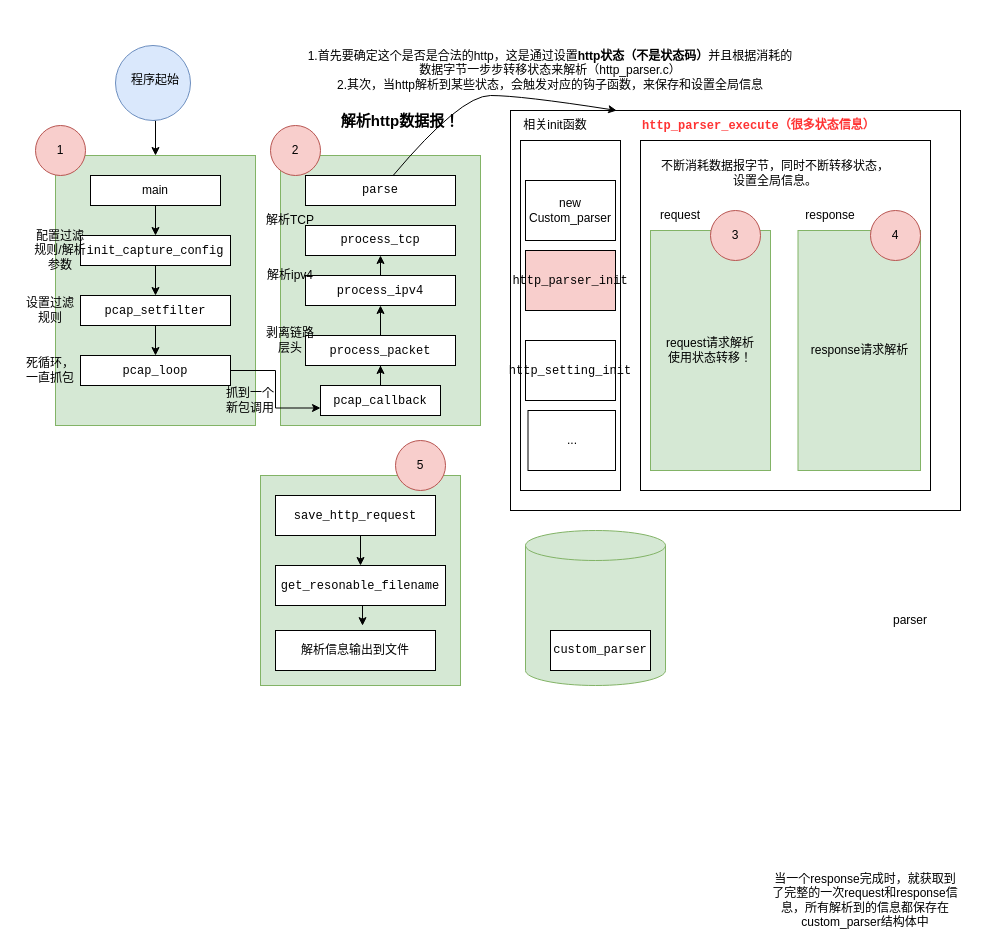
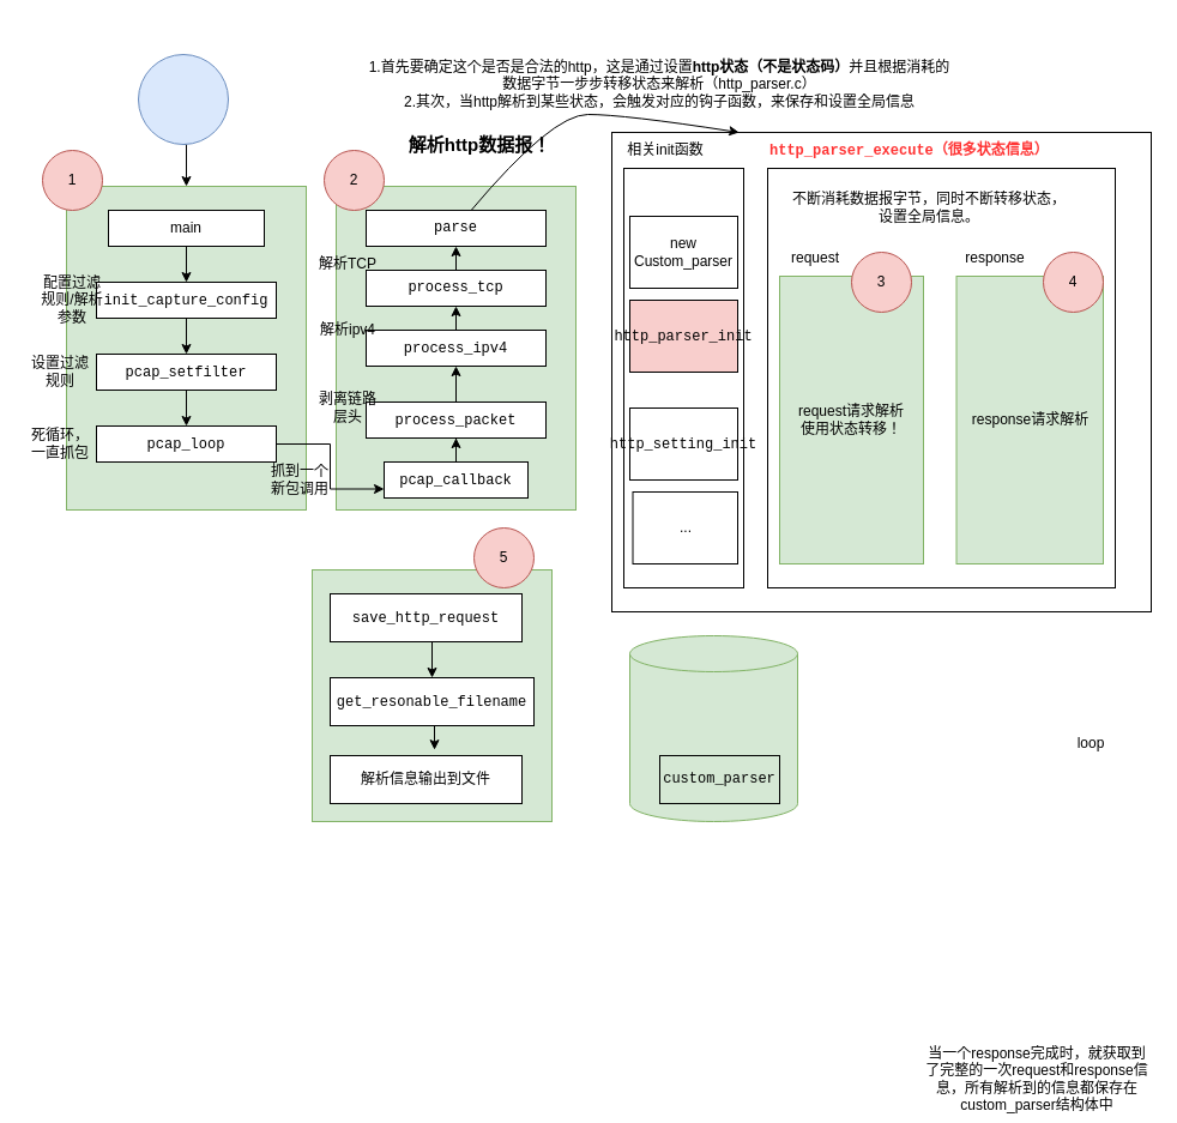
  <mxCell id="0" />
  <mxCell id="1" parent="0" />
  <mxCell id="2" style="edgeStyle=orthogonalEdgeStyle;rounded=0;orthogonalLoop=1;jettySize=auto;html=1;exitX=0.5;exitY=1;exitDx=0;exitDy=0;entryX=0.5;entryY=0;entryDx=0;entryDy=0;" edge="1" parent="1" source="3" target="7"><mxGeometry relative="1" as="geometry" /></mxCell>
  <mxCell id="3" value="" style="ellipse;whiteSpace=wrap;html=1;aspect=fixed;fillColor=#dae8fc;strokeColor=#6c8ebf;" vertex="1" parent="1"><mxGeometry x="115" y="45" width="75" height="75" as="geometry" /></mxCell>
  <mxCell id="4" value="" style="rounded=0;whiteSpace=wrap;html=1;" vertex="1" parent="1"><mxGeometry x="510" y="110" width="450" height="400" as="geometry" /></mxCell>
  <mxCell id="5" value="" style="shape=cylinder3;whiteSpace=wrap;html=1;boundedLbl=1;backgroundOutline=1;size=15;fillColor=#d5e8d4;strokeColor=#82b366;" vertex="1" parent="1"><mxGeometry x="525" y="530" width="140" height="155" as="geometry" /></mxCell>
  <mxCell id="6" value="" style="rounded=0;whiteSpace=wrap;html=1;fillColor=#d5e8d4;strokeColor=#82b366;" vertex="1" parent="1"><mxGeometry x="280" y="155" width="200" height="270" as="geometry" /></mxCell>
  <mxCell id="7" value="" style="rounded=0;whiteSpace=wrap;html=1;fillColor=#d5e8d4;strokeColor=#82b366;" vertex="1" parent="1"><mxGeometry x="55" y="155" width="200" height="270" as="geometry" /></mxCell>
  <mxCell id="8" style="edgeStyle=orthogonalEdgeStyle;rounded=0;orthogonalLoop=1;jettySize=auto;html=1;exitX=0.5;exitY=1;exitDx=0;exitDy=0;entryX=0.5;entryY=0;entryDx=0;entryDy=0;" edge="1" parent="1" source="9" target="11"><mxGeometry relative="1" as="geometry" /></mxCell>
  <mxCell id="9" value="main" style="rounded=0;whiteSpace=wrap;html=1;" vertex="1" parent="1"><mxGeometry x="90" y="175" width="130" height="30" as="geometry" /></mxCell>
  <mxCell id="10" style="edgeStyle=orthogonalEdgeStyle;rounded=0;orthogonalLoop=1;jettySize=auto;html=1;exitX=0.5;exitY=1;exitDx=0;exitDy=0;" edge="1" parent="1" source="11" target="15"><mxGeometry relative="1" as="geometry" /></mxCell>
  <mxCell id="11" value="&lt;div style=&quot;font-family: &amp;quot;JetBrains Mono&amp;quot;, &amp;quot;Fira Code&amp;quot;, Menlo, Monaco, &amp;quot;Courier New&amp;quot;, monospace, Consolas, &amp;quot;Courier New&amp;quot;, monospace; line-height: 22px;&quot;&gt;&lt;font style=&quot;font-size: 12px; background-color: rgb(255, 255, 255);&quot;&gt;init_capture_config&lt;/font&gt;&lt;/div&gt;" style="rounded=0;whiteSpace=wrap;html=1;" vertex="1" parent="1"><mxGeometry x="80" y="235" width="150" height="30" as="geometry" /></mxCell>
  <mxCell id="12" style="edgeStyle=orthogonalEdgeStyle;rounded=0;orthogonalLoop=1;jettySize=auto;html=1;exitX=1;exitY=0.5;exitDx=0;exitDy=0;entryX=0;entryY=0.75;entryDx=0;entryDy=0;" edge="1" parent="1" source="13" target="17"><mxGeometry relative="1" as="geometry" /></mxCell>
  <mxCell id="13" value="&lt;div style=&quot;font-family: &amp;quot;JetBrains Mono&amp;quot;, &amp;quot;Fira Code&amp;quot;, Menlo, Monaco, &amp;quot;Courier New&amp;quot;, monospace, Consolas, &amp;quot;Courier New&amp;quot;, monospace; line-height: 22px;&quot;&gt;&lt;div style=&quot;line-height: 22px;&quot;&gt;&lt;font style=&quot;font-size: 12px;&quot;&gt;pcap_loop&lt;/font&gt;&lt;/div&gt;&lt;/div&gt;" style="rounded=0;whiteSpace=wrap;html=1;" vertex="1" parent="1"><mxGeometry x="80" y="355" width="150" height="30" as="geometry" /></mxCell>
  <mxCell id="14" style="edgeStyle=orthogonalEdgeStyle;rounded=0;orthogonalLoop=1;jettySize=auto;html=1;exitX=0.5;exitY=1;exitDx=0;exitDy=0;entryX=0.5;entryY=0;entryDx=0;entryDy=0;" edge="1" parent="1" source="15" target="13"><mxGeometry relative="1" as="geometry" /></mxCell>
  <mxCell id="15" value="&lt;div style=&quot;font-family: &amp;quot;JetBrains Mono&amp;quot;, &amp;quot;Fira Code&amp;quot;, Menlo, Monaco, &amp;quot;Courier New&amp;quot;, monospace, Consolas, &amp;quot;Courier New&amp;quot;, monospace; line-height: 22px;&quot;&gt;&lt;div style=&quot;line-height: 22px;&quot;&gt;&lt;font style=&quot;font-size: 12px;&quot;&gt;pcap_setfilter&lt;/font&gt;&lt;/div&gt;&lt;/div&gt;" style="rounded=0;whiteSpace=wrap;html=1;" vertex="1" parent="1"><mxGeometry x="80" y="295" width="150" height="30" as="geometry" /></mxCell>
  <mxCell id="16" style="edgeStyle=orthogonalEdgeStyle;rounded=0;orthogonalLoop=1;jettySize=auto;html=1;exitX=0.5;exitY=0;exitDx=0;exitDy=0;" edge="1" parent="1" source="17" target="19"><mxGeometry relative="1" as="geometry" /></mxCell>
  <mxCell id="17" value="&lt;div style=&quot;font-family: &amp;quot;JetBrains Mono&amp;quot;, &amp;quot;Fira Code&amp;quot;, Menlo, Monaco, &amp;quot;Courier New&amp;quot;, monospace, Consolas, &amp;quot;Courier New&amp;quot;, monospace; line-height: 22px;&quot;&gt;&lt;font style=&quot;font-size: 12px;&quot;&gt;pcap_callback&lt;/font&gt;&lt;/div&gt;" style="rounded=0;whiteSpace=wrap;html=1;" vertex="1" parent="1"><mxGeometry x="320" y="385" width="120" height="30" as="geometry" /></mxCell>
  <mxCell id="18" style="edgeStyle=orthogonalEdgeStyle;rounded=0;orthogonalLoop=1;jettySize=auto;html=1;exitX=0.5;exitY=0;exitDx=0;exitDy=0;" edge="1" parent="1" source="19" target="21"><mxGeometry relative="1" as="geometry" /></mxCell>
  <mxCell id="19" value="&lt;div style=&quot;font-family: &amp;quot;JetBrains Mono&amp;quot;, &amp;quot;Fira Code&amp;quot;, Menlo, Monaco, &amp;quot;Courier New&amp;quot;, monospace, Consolas, &amp;quot;Courier New&amp;quot;, monospace; line-height: 22px;&quot;&gt;&lt;div style=&quot;line-height: 22px;&quot;&gt;&lt;div style=&quot;line-height: 22px;&quot;&gt;&lt;font style=&quot;font-size: 12px;&quot;&gt;process_packet&lt;/font&gt;&lt;/div&gt;&lt;/div&gt;&lt;/div&gt;" style="rounded=0;whiteSpace=wrap;html=1;" vertex="1" parent="1"><mxGeometry x="305" y="335" width="150" height="30" as="geometry" /></mxCell>
  <mxCell id="20" style="edgeStyle=orthogonalEdgeStyle;rounded=0;orthogonalLoop=1;jettySize=auto;html=1;exitX=0.5;exitY=0;exitDx=0;exitDy=0;entryX=0.5;entryY=1;entryDx=0;entryDy=0;" edge="1" parent="1" source="21" target="23"><mxGeometry relative="1" as="geometry" /></mxCell>
  <mxCell id="21" value="&lt;div style=&quot;font-family: &amp;quot;JetBrains Mono&amp;quot;, &amp;quot;Fira Code&amp;quot;, Menlo, Monaco, &amp;quot;Courier New&amp;quot;, monospace, Consolas, &amp;quot;Courier New&amp;quot;, monospace; line-height: 22px;&quot;&gt;&lt;div style=&quot;line-height: 22px;&quot;&gt;&lt;div style=&quot;line-height: 22px;&quot;&gt;&lt;div style=&quot;line-height: 22px;&quot;&gt;&lt;font style=&quot;font-size: 12px;&quot;&gt;process_ipv4&lt;/font&gt;&lt;/div&gt;&lt;/div&gt;&lt;/div&gt;&lt;/div&gt;" style="rounded=0;whiteSpace=wrap;html=1;" vertex="1" parent="1"><mxGeometry x="305" y="275" width="150" height="30" as="geometry" /></mxCell>
+ <mxCell id="22" style="edgeStyle=orthogonalEdgeStyle;rounded=0;orthogonalLoop=1;jettySize=auto;html=1;exitX=0.5;exitY=0;exitDx=0;exitDy=0;entryX=0.5;entryY=1;entryDx=0;entryDy=0;" edge="1" parent="1" source="23" target="24"><mxGeometry relative="1" as="geometry" /></mxCell>
  <mxCell id="23" value="&lt;div style=&quot;font-family: &amp;quot;JetBrains Mono&amp;quot;, &amp;quot;Fira Code&amp;quot;, Menlo, Monaco, &amp;quot;Courier New&amp;quot;, monospace, Consolas, &amp;quot;Courier New&amp;quot;, monospace; line-height: 22px;&quot;&gt;&lt;div style=&quot;line-height: 22px;&quot;&gt;&lt;div style=&quot;line-height: 22px;&quot;&gt;&lt;div style=&quot;line-height: 22px;&quot;&gt;&lt;div style=&quot;line-height: 19px;&quot;&gt;&lt;font style=&quot;font-size: 12px;&quot;&gt;process_tcp&lt;/font&gt;&lt;/div&gt;&lt;/div&gt;&lt;/div&gt;&lt;/div&gt;&lt;/div&gt;" style="rounded=0;whiteSpace=wrap;html=1;" vertex="1" parent="1"><mxGeometry x="305" y="225" width="150" height="30" as="geometry" /></mxCell>
  <mxCell id="24" value="&lt;div style=&quot;font-family: &amp;quot;JetBrains Mono&amp;quot;, &amp;quot;Fira Code&amp;quot;, Menlo, Monaco, &amp;quot;Courier New&amp;quot;, monospace, Consolas, &amp;quot;Courier New&amp;quot;, monospace; line-height: 22px;&quot;&gt;&lt;div style=&quot;line-height: 22px;&quot;&gt;&lt;div style=&quot;line-height: 22px;&quot;&gt;&lt;div style=&quot;line-height: 22px;&quot;&gt;&lt;div style=&quot;line-height: 19px;&quot;&gt;&lt;div style=&quot;line-height: 19px;&quot;&gt;&lt;font style=&quot;font-size: 12px;&quot;&gt;parse&lt;/font&gt;&lt;/div&gt;&lt;/div&gt;&lt;/div&gt;&lt;/div&gt;&lt;/div&gt;&lt;/div&gt;" style="rounded=0;whiteSpace=wrap;html=1;" vertex="1" parent="1"><mxGeometry x="305" y="175" width="150" height="30" as="geometry" /></mxCell>
- <mxCell id="25" value="&lt;div style=&quot;font-family: &amp;quot;JetBrains Mono&amp;quot;, &amp;quot;Fira Code&amp;quot;, Menlo, Monaco, &amp;quot;Courier New&amp;quot;, monospace, Consolas, &amp;quot;Courier New&amp;quot;, monospace; line-height: 19px;&quot;&gt;&lt;font style=&quot;font-size: 12px;&quot;&gt;custom_parser&lt;/font&gt;&lt;/div&gt;" style="rounded=0;whiteSpace=wrap;html=1;" vertex="1" parent="1"><mxGeometry x="550" y="630" width="100" height="40" as="geometry" /></mxCell>
+ <mxCell id="25" value="&lt;div style=&quot;font-family: &amp;quot;JetBrains Mono&amp;quot;, &amp;quot;Fira Code&amp;quot;, Menlo, Monaco, &amp;quot;Courier New&amp;quot;, monospace, Consolas, &amp;quot;Courier New&amp;quot;, monospace; line-height: 19px;&quot;&gt;&lt;font style=&quot;font-size: 12px;&quot;&gt;custom_parser&lt;/font&gt;&lt;/div&gt;" style="rounded=0;whiteSpace=wrap;html=1;fillColor=#d5e8d4;" vertex="1" parent="1"><mxGeometry x="550" y="630" width="100" height="40" as="geometry" /></mxCell>
  <mxCell id="26" value="&lt;div style=&quot;font-family: &amp;quot;JetBrains Mono&amp;quot;, &amp;quot;Fira Code&amp;quot;, Menlo, Monaco, &amp;quot;Courier New&amp;quot;, monospace, Consolas, &amp;quot;Courier New&amp;quot;, monospace; line-height: 19px;&quot;&gt;&lt;div style=&quot;&quot;&gt;&lt;font color=&quot;#ff3333&quot; style=&quot;font-size: 12px;&quot;&gt;&lt;b&gt;http_parser_execute（很多状态信息）&lt;/b&gt;&lt;/font&gt;&lt;/div&gt;&lt;/div&gt;" style="text;whiteSpace=wrap;html=1;" vertex="1" parent="1"><mxGeometry x="640" y="110" width="260" height="40" as="geometry" /></mxCell>
  <mxCell id="27" value="" style="rounded=0;whiteSpace=wrap;html=1;fillColor=#d5e8d4;strokeColor=#82b366;" vertex="1" parent="1"><mxGeometry x="260" y="475" width="200" height="210" as="geometry" /></mxCell>
  <mxCell id="28" style="edgeStyle=orthogonalEdgeStyle;rounded=0;orthogonalLoop=1;jettySize=auto;html=1;exitX=0.5;exitY=1;exitDx=0;exitDy=0;entryX=0.5;entryY=0;entryDx=0;entryDy=0;" edge="1" parent="1" source="29" target="31"><mxGeometry relative="1" as="geometry" /></mxCell>
  <mxCell id="29" value="&lt;div style=&quot;font-family: &amp;quot;JetBrains Mono&amp;quot;, &amp;quot;Fira Code&amp;quot;, Menlo, Monaco, &amp;quot;Courier New&amp;quot;, monospace, Consolas, &amp;quot;Courier New&amp;quot;, monospace; line-height: 22px;&quot;&gt;&lt;font style=&quot;font-size: 12px;&quot;&gt;save_http_request&lt;/font&gt;&lt;/div&gt;" style="rounded=0;whiteSpace=wrap;html=1;" vertex="1" parent="1"><mxGeometry x="275" y="495" width="160" height="40" as="geometry" /></mxCell>
  <mxCell id="30" style="edgeStyle=orthogonalEdgeStyle;rounded=0;orthogonalLoop=1;jettySize=auto;html=1;exitX=0.5;exitY=1;exitDx=0;exitDy=0;entryX=0.544;entryY=-0.121;entryDx=0;entryDy=0;entryPerimeter=0;" edge="1" parent="1" source="31" target="32"><mxGeometry relative="1" as="geometry" /></mxCell>
  <mxCell id="31" value="&lt;div style=&quot;font-family: &amp;quot;JetBrains Mono&amp;quot;, &amp;quot;Fira Code&amp;quot;, Menlo, Monaco, &amp;quot;Courier New&amp;quot;, monospace, Consolas, &amp;quot;Courier New&amp;quot;, monospace; line-height: 22px;&quot;&gt;&lt;font style=&quot;font-size: 12px;&quot;&gt;get_resonable_filename&lt;/font&gt;&lt;/div&gt;" style="rounded=0;whiteSpace=wrap;html=1;" vertex="1" parent="1"><mxGeometry x="275" y="565" width="170" height="40" as="geometry" /></mxCell>
  <mxCell id="32" value="解析信息输出到文件" style="rounded=0;whiteSpace=wrap;html=1;" vertex="1" parent="1"><mxGeometry x="275" y="630" width="160" height="40" as="geometry" /></mxCell>
- <mxCell id="33" value="parser" style="text;html=1;strokeColor=none;fillColor=none;align=center;verticalAlign=middle;whiteSpace=wrap;rounded=0;" vertex="1" parent="1"><mxGeometry x="880" y="605" width="60" height="30" as="geometry" /></mxCell>
+ <mxCell id="33" value="loop" style="text;html=1;strokeColor=none;fillColor=none;align=center;verticalAlign=middle;whiteSpace=wrap;rounded=0;" vertex="1" parent="1"><mxGeometry x="880" y="605" width="60" height="30" as="geometry" /></mxCell>
  <mxCell id="34" value="" style="rounded=0;whiteSpace=wrap;html=1;" vertex="1" parent="1"><mxGeometry x="640" y="140" width="290" height="350" as="geometry" /></mxCell>
  <mxCell id="35" value="request" style="text;html=1;strokeColor=none;fillColor=none;align=center;verticalAlign=middle;whiteSpace=wrap;rounded=0;" vertex="1" parent="1"><mxGeometry x="650" y="200" width="60" height="30" as="geometry" /></mxCell>
  <mxCell id="36" value="request请求解析&lt;br&gt;使用状态转移！" style="rounded=0;whiteSpace=wrap;html=1;fillColor=#d5e8d4;strokeColor=#82b366;" vertex="1" parent="1"><mxGeometry x="650" y="230" width="120" height="240" as="geometry" /></mxCell>
  <mxCell id="37" value="response请求解析" style="rounded=0;whiteSpace=wrap;html=1;fillColor=#d5e8d4;strokeColor=#82b366;" vertex="1" parent="1"><mxGeometry x="797.5" y="230" width="122.5" height="240" as="geometry" /></mxCell>
  <mxCell id="38" value="response" style="text;html=1;strokeColor=none;fillColor=none;align=center;verticalAlign=middle;whiteSpace=wrap;rounded=0;" vertex="1" parent="1"><mxGeometry x="800" y="200" width="60" height="30" as="geometry" /></mxCell>
  <mxCell id="39" value="" style="rounded=0;whiteSpace=wrap;html=1;" vertex="1" parent="1"><mxGeometry x="520" y="140" width="100" height="350" as="geometry" /></mxCell>
  <mxCell id="40" value="new Custom_parser" style="rounded=0;whiteSpace=wrap;html=1;" vertex="1" parent="1"><mxGeometry x="525" y="180" width="90" height="60" as="geometry" /></mxCell>
  <mxCell id="41" value="&lt;div style=&quot;font-family: &amp;quot;JetBrains Mono&amp;quot;, &amp;quot;Fira Code&amp;quot;, Menlo, Monaco, &amp;quot;Courier New&amp;quot;, monospace, Consolas, &amp;quot;Courier New&amp;quot;, monospace; line-height: 22px;&quot;&gt;&lt;font style=&quot;font-size: 12px;&quot;&gt;http_setting_init&lt;/font&gt;&lt;/div&gt;" style="rounded=0;whiteSpace=wrap;html=1;" vertex="1" parent="1"><mxGeometry x="525" y="340" width="90" height="60" as="geometry" /></mxCell>
  <mxCell id="42" value="&lt;div style=&quot;font-family: &amp;quot;JetBrains Mono&amp;quot;, &amp;quot;Fira Code&amp;quot;, Menlo, Monaco, &amp;quot;Courier New&amp;quot;, monospace, Consolas, &amp;quot;Courier New&amp;quot;, monospace; line-height: 22px;&quot;&gt;&lt;font style=&quot;font-size: 12px;&quot;&gt;http_parser_init&lt;/font&gt;&lt;/div&gt;" style="rounded=0;whiteSpace=wrap;html=1;fillColor=#f8cecc;" vertex="1" parent="1"><mxGeometry x="525" y="250" width="90" height="60" as="geometry" /></mxCell>
  <mxCell id="43" value="..." style="rounded=0;whiteSpace=wrap;html=1;" vertex="1" parent="1"><mxGeometry x="527.5" y="410" width="87.5" height="60" as="geometry" /></mxCell>
  <mxCell id="44" value="相关init函数" style="text;html=1;strokeColor=none;fillColor=none;align=center;verticalAlign=middle;whiteSpace=wrap;rounded=0;" vertex="1" parent="1"><mxGeometry x="520" y="110" width="70" height="30" as="geometry" /></mxCell>
  <mxCell id="45" value="" style="curved=1;endArrow=classic;html=1;rounded=0;entryX=0.236;entryY=0;entryDx=0;entryDy=0;entryPerimeter=0;" edge="1" parent="1" source="24" target="4"><mxGeometry width="50" height="50" relative="1" as="geometry"><mxPoint x="520" y="145" as="sourcePoint" /><mxPoint x="510" y="435" as="targetPoint" /><Array as="points"><mxPoint x="460" y="95" /><mxPoint x="520" y="95" /></Array></mxGeometry></mxCell>
- <mxCell id="46" value="程序起始" style="text;html=1;strokeColor=none;fillColor=none;align=center;verticalAlign=middle;whiteSpace=wrap;rounded=0;" vertex="1" parent="1"><mxGeometry x="125" y="65" width="60" height="30" as="geometry" /></mxCell>
  <mxCell id="47" value="配置过滤规则/解析参数" style="text;html=1;strokeColor=none;fillColor=none;align=center;verticalAlign=middle;whiteSpace=wrap;rounded=0;" vertex="1" parent="1"><mxGeometry x="30" y="235" width="60" height="30" as="geometry" /></mxCell>
  <mxCell id="48" value="设置过滤规则" style="text;html=1;strokeColor=none;fillColor=none;align=center;verticalAlign=middle;whiteSpace=wrap;rounded=0;" vertex="1" parent="1"><mxGeometry x="20" y="295" width="60" height="30" as="geometry" /></mxCell>
  <mxCell id="49" value="死循环，一直抓包" style="text;html=1;strokeColor=none;fillColor=none;align=center;verticalAlign=middle;whiteSpace=wrap;rounded=0;" vertex="1" parent="1"><mxGeometry x="20" y="355" width="60" height="30" as="geometry" /></mxCell>
  <mxCell id="50" value="抓到一个新包调用" style="text;html=1;strokeColor=none;fillColor=none;align=center;verticalAlign=middle;whiteSpace=wrap;rounded=0;" vertex="1" parent="1"><mxGeometry x="220" y="385" width="60" height="30" as="geometry" /></mxCell>
  <mxCell id="51" value="剥离链路层头" style="text;html=1;strokeColor=none;fillColor=none;align=center;verticalAlign=middle;whiteSpace=wrap;rounded=0;" vertex="1" parent="1"><mxGeometry x="260" y="325" width="60" height="30" as="geometry" /></mxCell>
  <mxCell id="52" value="解析ipv4" style="text;html=1;strokeColor=none;fillColor=none;align=center;verticalAlign=middle;whiteSpace=wrap;rounded=0;" vertex="1" parent="1"><mxGeometry x="260" y="260" width="60" height="30" as="geometry" /></mxCell>
  <mxCell id="53" value="解析TCP" style="text;html=1;strokeColor=none;fillColor=none;align=center;verticalAlign=middle;whiteSpace=wrap;rounded=0;" vertex="1" parent="1"><mxGeometry x="260" y="205" width="60" height="30" as="geometry" /></mxCell>
  <mxCell id="54" value="1.首先要确定这个是否是合法的http，这是通过设置&lt;b&gt;http状态（不是状态码）&lt;/b&gt;并且根据消耗的数据字节一步步转移状态来解析（http_parser.c）&lt;br&gt;2.其次，当http解析到某些状态，会触发对应的钩子函数，来保存和设置全局信息" style="text;html=1;strokeColor=none;fillColor=none;align=center;verticalAlign=middle;whiteSpace=wrap;rounded=0;" vertex="1" parent="1"><mxGeometry x="301.5" y="20" width="496" height="100" as="geometry" /></mxCell>
  <mxCell id="55" value="&lt;font style=&quot;font-size: 15px;&quot;&gt;&lt;b&gt;解析http数据报！&lt;/b&gt;&lt;/font&gt;" style="text;html=1;strokeColor=none;fillColor=none;align=center;verticalAlign=middle;whiteSpace=wrap;rounded=0;" vertex="1" parent="1"><mxGeometry x="330" y="105" width="140" height="30" as="geometry" /></mxCell>
  <mxCell id="56" value="不断消耗数据报字节，同时不断转移状态，设置全局信息。" style="text;html=1;strokeColor=none;fillColor=none;align=center;verticalAlign=middle;whiteSpace=wrap;rounded=0;" vertex="1" parent="1"><mxGeometry x="655" y="145" width="240" height="55" as="geometry" /></mxCell>
  <mxCell id="57" value="当一个response完成时，就获取到了完整的一次request和response信息，所有解析到的信息都保存在custom_parser结构体中" style="text;html=1;strokeColor=none;fillColor=none;align=center;verticalAlign=middle;whiteSpace=wrap;rounded=0;" vertex="1" parent="1"><mxGeometry x="770" y="885" width="190" height="30" as="geometry" /></mxCell>
  <mxCell id="58" value="1" style="ellipse;whiteSpace=wrap;html=1;aspect=fixed;fillColor=#f8cecc;strokeColor=#b85450;" vertex="1" parent="1"><mxGeometry x="35" y="125" width="50" height="50" as="geometry" /></mxCell>
  <mxCell id="59" value="2" style="ellipse;whiteSpace=wrap;html=1;aspect=fixed;fillColor=#f8cecc;strokeColor=#b85450;" vertex="1" parent="1"><mxGeometry x="270" y="125" width="50" height="50" as="geometry" /></mxCell>
  <mxCell id="60" value="3" style="ellipse;whiteSpace=wrap;html=1;aspect=fixed;fillColor=#f8cecc;strokeColor=#b85450;" vertex="1" parent="1"><mxGeometry x="710" y="210" width="50" height="50" as="geometry" /></mxCell>
  <mxCell id="61" value="4" style="ellipse;whiteSpace=wrap;html=1;aspect=fixed;fillColor=#f8cecc;strokeColor=#b85450;" vertex="1" parent="1"><mxGeometry x="870" y="210" width="50" height="50" as="geometry" /></mxCell>
  <mxCell id="62" value="5" style="ellipse;whiteSpace=wrap;html=1;aspect=fixed;fillColor=#f8cecc;strokeColor=#b85450;" vertex="1" parent="1"><mxGeometry x="395" y="440" width="50" height="50" as="geometry" /></mxCell>
